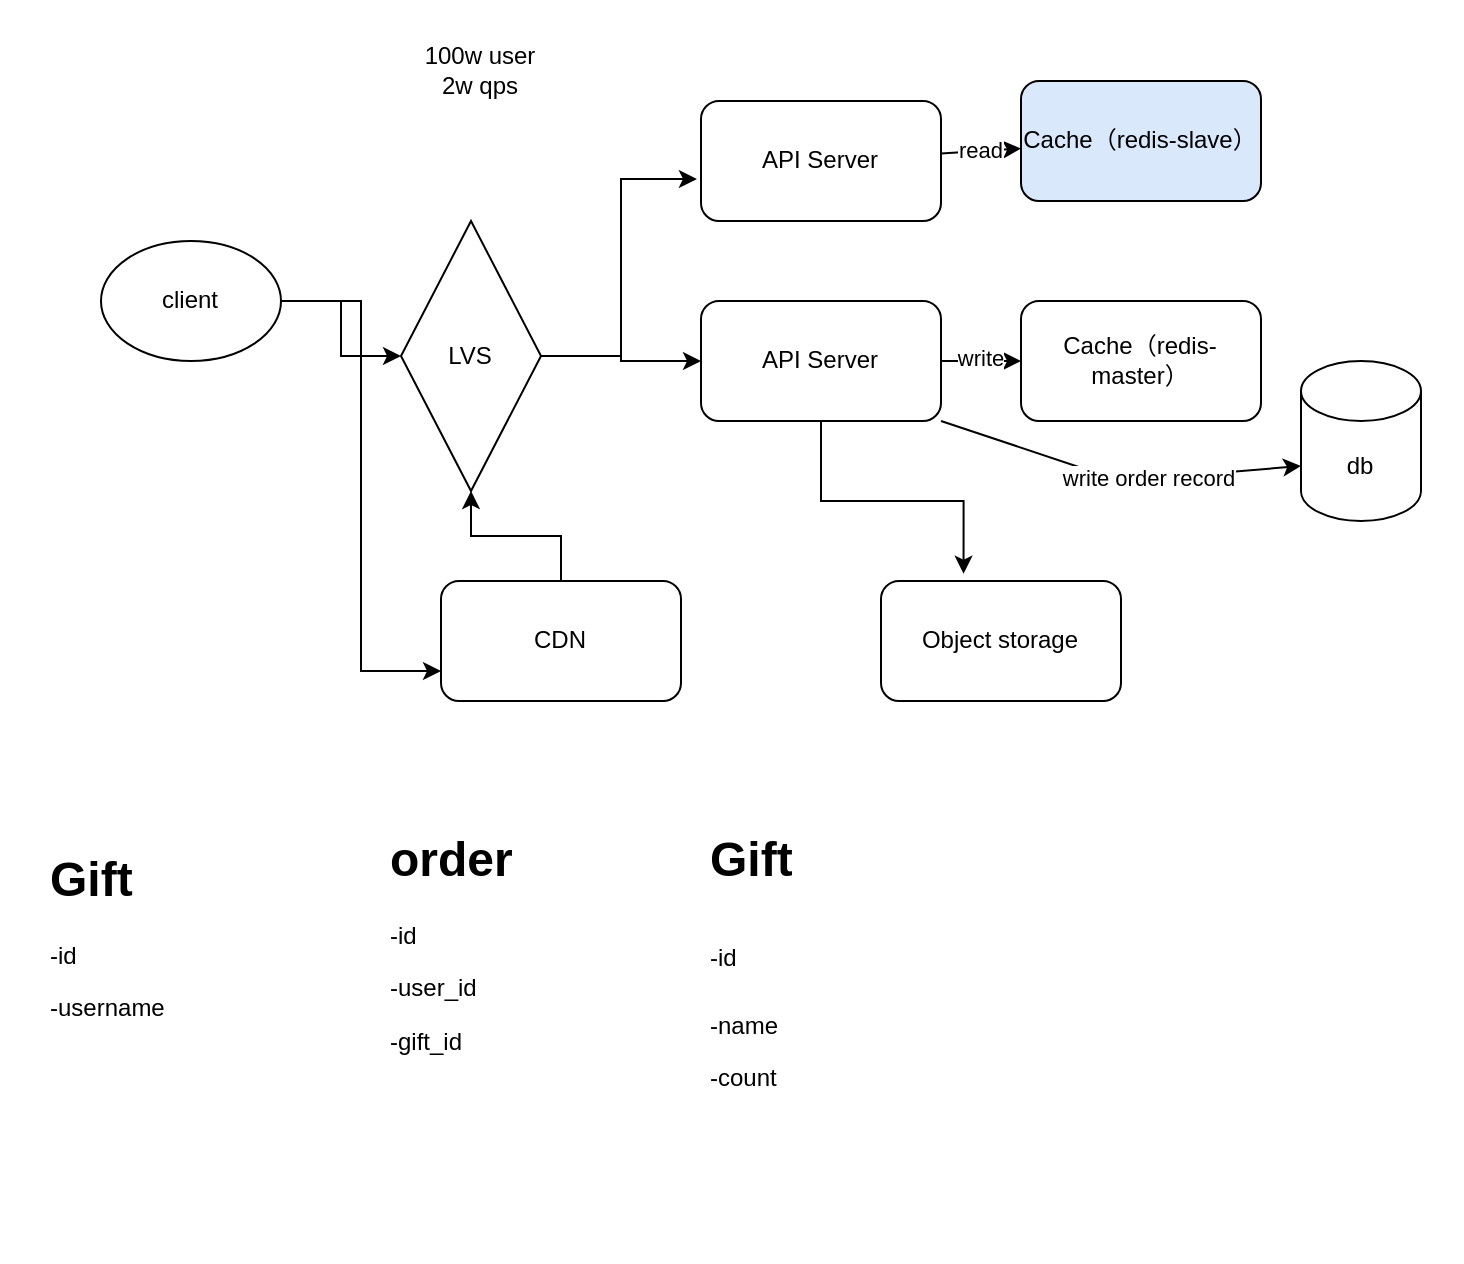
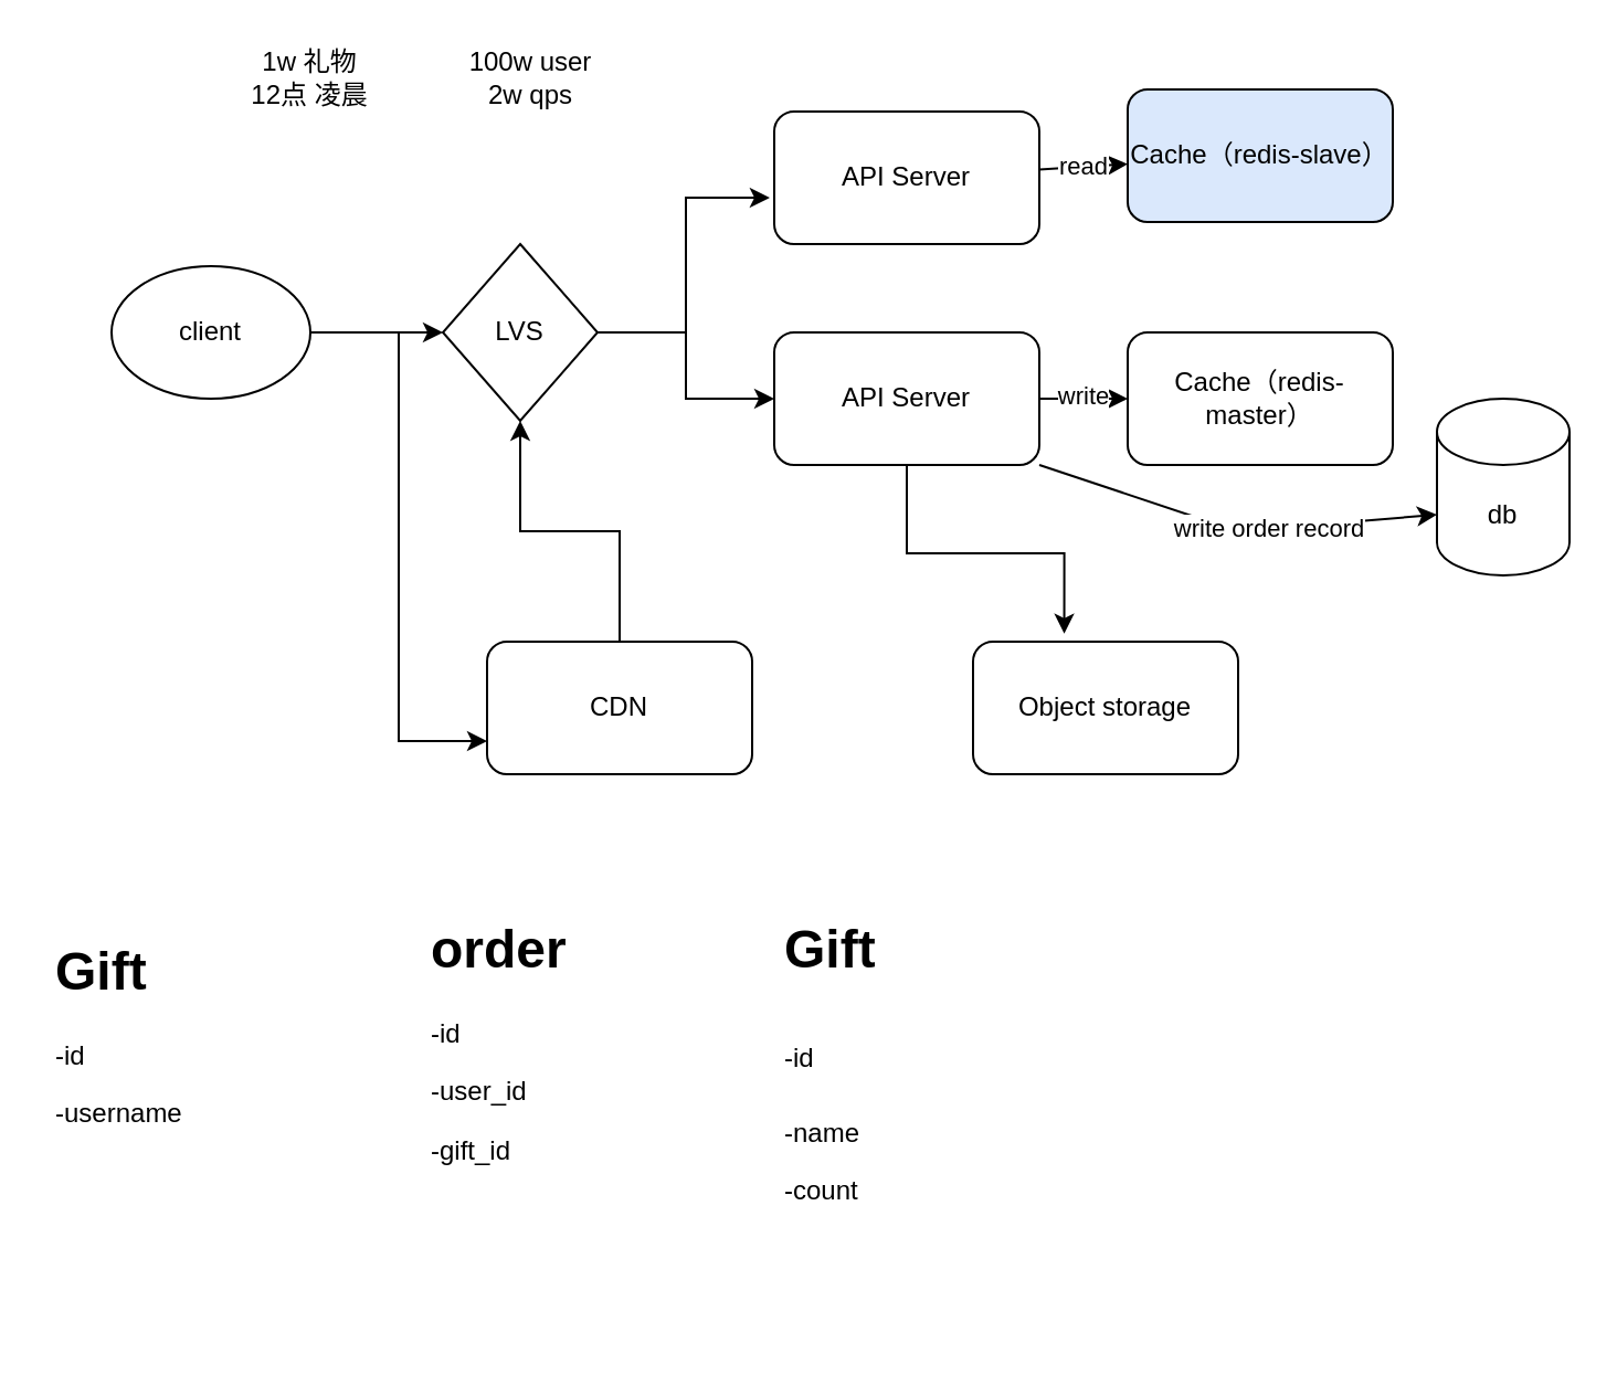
  <mxCell id="0" />
  <mxCell id="1" parent="0" />
+ <mxCell id="2" value="1w 礼物&lt;br&gt;12点 凌晨" style="text;html=1;strokeColor=none;fillColor=none;align=center;verticalAlign=middle;whiteSpace=wrap;rounded=0;" parent="1" vertex="1"><mxGeometry x="110" y="20" width="60" height="30" as="geometry" /></mxCell>
  <mxCell id="3" value="100w user&lt;br&gt;2w qps" style="text;html=1;strokeColor=none;fillColor=none;align=center;verticalAlign=middle;whiteSpace=wrap;rounded=0;" parent="1" vertex="1"><mxGeometry x="210" y="20" width="60" height="30" as="geometry" /></mxCell>
  <mxCell id="4" value="" style="edgeStyle=orthogonalEdgeStyle;rounded=0;orthogonalLoop=1;jettySize=auto;html=1;" parent="1" source="6" target="17" edge="1"><mxGeometry relative="1" as="geometry" /></mxCell>
  <mxCell id="5" style="edgeStyle=orthogonalEdgeStyle;rounded=0;orthogonalLoop=1;jettySize=auto;html=1;entryX=0;entryY=0.75;entryDx=0;entryDy=0;" parent="1" source="6" target="20" edge="1"><mxGeometry relative="1" as="geometry" /></mxCell>
  <mxCell id="6" value="client" style="ellipse;whiteSpace=wrap;html=1;" parent="1" vertex="1"><mxGeometry x="50" y="120" width="90" height="60" as="geometry" /></mxCell>
  <mxCell id="7" value="read" style="edgeStyle=none;html=1;" edge="1" parent="1" source="8" target="25"><mxGeometry relative="1" as="geometry" /></mxCell>
  <mxCell id="8" value="API Server" style="rounded=1;whiteSpace=wrap;html=1;" parent="1" vertex="1"><mxGeometry x="350" y="50" width="120" height="60" as="geometry" /></mxCell>
  <mxCell id="9" style="edgeStyle=orthogonalEdgeStyle;rounded=0;orthogonalLoop=1;jettySize=auto;html=1;entryX=0;entryY=0.5;entryDx=0;entryDy=0;" parent="1" source="14" target="18" edge="1"><mxGeometry relative="1" as="geometry" /></mxCell>
  <mxCell id="10" value="write" style="edgeLabel;html=1;align=center;verticalAlign=middle;resizable=0;points=[];" vertex="1" connectable="0" parent="9"><mxGeometry x="-0.05" y="2" relative="1" as="geometry"><mxPoint as="offset" /></mxGeometry></mxCell>
  <mxCell id="11" style="edgeStyle=orthogonalEdgeStyle;rounded=0;orthogonalLoop=1;jettySize=auto;html=1;exitX=0.5;exitY=1;exitDx=0;exitDy=0;entryX=0.344;entryY=-0.061;entryDx=0;entryDy=0;entryPerimeter=0;" parent="1" source="14" target="21" edge="1"><mxGeometry relative="1" as="geometry" /></mxCell>
  <mxCell id="12" style="edgeStyle=none;html=1;exitX=1;exitY=1;exitDx=0;exitDy=0;entryX=0;entryY=0;entryDx=0;entryDy=52.5;entryPerimeter=0;" edge="1" parent="1" source="14" target="26"><mxGeometry relative="1" as="geometry"><Array as="points"><mxPoint x="560" y="240" /></Array></mxGeometry></mxCell>
  <mxCell id="13" value="write order record" style="edgeLabel;html=1;align=center;verticalAlign=middle;resizable=0;points=[];" vertex="1" connectable="0" parent="12"><mxGeometry x="0.165" relative="1" as="geometry"><mxPoint as="offset" /></mxGeometry></mxCell>
  <mxCell id="14" value="API Server" style="rounded=1;whiteSpace=wrap;html=1;" parent="1" vertex="1"><mxGeometry x="350" y="150" width="120" height="60" as="geometry" /></mxCell>
  <mxCell id="15" style="edgeStyle=orthogonalEdgeStyle;rounded=0;orthogonalLoop=1;jettySize=auto;html=1;entryX=-0.017;entryY=0.65;entryDx=0;entryDy=0;entryPerimeter=0;" parent="1" source="17" target="8" edge="1"><mxGeometry relative="1" as="geometry"><mxPoint x="310" y="140" as="sourcePoint" /></mxGeometry></mxCell>
  <mxCell id="16" value="" style="edgeStyle=orthogonalEdgeStyle;rounded=0;orthogonalLoop=1;jettySize=auto;html=1;" parent="1" source="17" target="14" edge="1"><mxGeometry relative="1" as="geometry" /></mxCell>
- <mxCell id="17" value="LVS" style="rhombus;whiteSpace=wrap;html=1;" parent="1" vertex="1"><mxGeometry x="200" y="110" width="70" height="135" as="geometry" /></mxCell>
+ <mxCell id="17" value="LVS" style="rhombus;whiteSpace=wrap;html=1;" parent="1" vertex="1"><mxGeometry x="200" y="110" width="70" height="80" as="geometry" /></mxCell>
  <mxCell id="18" value="Cache（redis-master）" style="rounded=1;whiteSpace=wrap;html=1;" parent="1" vertex="1"><mxGeometry x="510" y="150" width="120" height="60" as="geometry" /></mxCell>
  <mxCell id="19" style="edgeStyle=orthogonalEdgeStyle;rounded=0;orthogonalLoop=1;jettySize=auto;html=1;" parent="1" source="20" target="17" edge="1"><mxGeometry relative="1" as="geometry" /></mxCell>
  <mxCell id="20" value="CDN" style="rounded=1;whiteSpace=wrap;html=1;" parent="1" vertex="1"><mxGeometry x="220" y="290" width="120" height="60" as="geometry" /></mxCell>
  <mxCell id="21" value="Object storage" style="rounded=1;whiteSpace=wrap;html=1;" parent="1" vertex="1"><mxGeometry x="440" y="290" width="120" height="60" as="geometry" /></mxCell>
  <mxCell id="22" value="&lt;h1&gt;Gift&lt;/h1&gt;&lt;p&gt;-id&lt;/p&gt;&lt;p&gt;-username&lt;/p&gt;" style="text;html=1;strokeColor=none;fillColor=none;spacing=5;spacingTop=-20;whiteSpace=wrap;overflow=hidden;rounded=0;" parent="1" vertex="1"><mxGeometry x="20" y="420" width="190" height="120" as="geometry" /></mxCell>
  <mxCell id="23" value="&lt;h1&gt;order&lt;/h1&gt;&lt;p&gt;-id&lt;/p&gt;&lt;p&gt;-user_id&lt;/p&gt;&lt;p&gt;-gift_id&lt;/p&gt;" style="text;html=1;strokeColor=none;fillColor=none;spacing=5;spacingTop=-20;whiteSpace=wrap;overflow=hidden;rounded=0;" parent="1" vertex="1"><mxGeometry x="190" y="410" width="190" height="120" as="geometry" /></mxCell>
  <mxCell id="24" value="&lt;h1&gt;&lt;span style=&quot;background-color: initial;&quot;&gt;Gift&lt;/span&gt;&lt;/h1&gt;&lt;h1&gt;&lt;span style=&quot;background-color: initial; font-size: 12px; font-weight: normal;&quot;&gt;-id&lt;/span&gt;&lt;br&gt;&lt;/h1&gt;&lt;p&gt;-name&lt;/p&gt;&lt;p&gt;-count&lt;/p&gt;" style="text;html=1;strokeColor=none;fillColor=none;spacing=5;spacingTop=-20;whiteSpace=wrap;overflow=hidden;rounded=0;" parent="1" vertex="1"><mxGeometry x="350" y="410" width="200" height="200" as="geometry" /></mxCell>
  <mxCell id="25" value="Cache（redis-slave）" style="rounded=1;whiteSpace=wrap;html=1;fillColor=#dae8fc;" vertex="1" parent="1"><mxGeometry x="510" y="40" width="120" height="60" as="geometry" /></mxCell>
  <mxCell id="26" value="db" style="shape=cylinder3;whiteSpace=wrap;html=1;boundedLbl=1;backgroundOutline=1;size=15;" vertex="1" parent="1"><mxGeometry x="650" y="180" width="60" height="80" as="geometry" /></mxCell>
